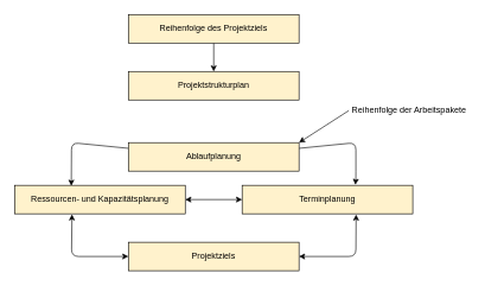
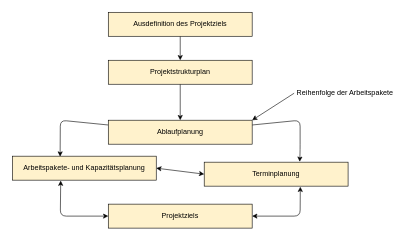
  <mxCell id="0" />
  <mxCell id="1" parent="0" />
  <mxCell id="2" value="" style="edgeStyle=none;html=1;" edge="1" parent="1" source="3" target="5"><mxGeometry relative="1" as="geometry" /></mxCell>
- <mxCell id="3" value="Reihenfolge des Projektziels" style="rounded=0;whiteSpace=wrap;html=1;fillColor=#fff2cc;strokeColor=#000000;shadow=0;" vertex="1" parent="1"><mxGeometry x="180" y="20" width="240" height="40" as="geometry" /></mxCell>
+ <mxCell id="3" value="Ausdefinition des Projektziels" style="rounded=0;whiteSpace=wrap;html=1;fillColor=#fff2cc;strokeColor=#000000;shadow=0;" vertex="1" parent="1"><mxGeometry x="180" y="20" width="240" height="40" as="geometry" /></mxCell>
+ <mxCell id="4" value="" style="edgeStyle=none;html=1;" edge="1" parent="1" source="5" target="8"><mxGeometry relative="1" as="geometry" /></mxCell>
  <mxCell id="5" value="Projektstrukturplan" style="rounded=0;whiteSpace=wrap;html=1;fillColor=#fff2cc;strokeColor=#000000;" vertex="1" parent="1"><mxGeometry x="180" y="100" width="240" height="40" as="geometry" /></mxCell>
  <mxCell id="6" style="edgeStyle=none;html=1;entryX=0.332;entryY=0.017;entryDx=0;entryDy=0;entryPerimeter=0;" edge="1" parent="1" source="8" target="9"><mxGeometry relative="1" as="geometry"><mxPoint x="40" y="200" as="targetPoint" /><Array as="points"><mxPoint x="100" y="200" /></Array></mxGeometry></mxCell>
  <mxCell id="7" style="edgeStyle=none;html=1;entryX=0.664;entryY=-0.016;entryDx=0;entryDy=0;entryPerimeter=0;" edge="1" parent="1" source="8" target="10"><mxGeometry relative="1" as="geometry"><mxPoint x="600" y="200" as="targetPoint" /><Array as="points"><mxPoint x="500" y="200" /><mxPoint x="500" y="250" /></Array></mxGeometry></mxCell>
  <mxCell id="8" value="Ablaufplanung" style="rounded=0;whiteSpace=wrap;html=1;fillColor=#fff2cc;strokeColor=#000000;" vertex="1" parent="1"><mxGeometry x="180" y="200" width="240" height="40" as="geometry" /></mxCell>
- <mxCell id="9" value="Ressourcen- und Kapazitätsplanung" style="rounded=0;whiteSpace=wrap;html=1;fillColor=#fff2cc;strokeColor=#000000;" vertex="1" parent="1"><mxGeometry x="20" y="260" width="240" height="40" as="geometry" /></mxCell>
- <mxCell id="10" value="Terminplanung" style="rounded=0;whiteSpace=wrap;html=1;fillColor=#fff2cc;strokeColor=#000000;" vertex="1" parent="1"><mxGeometry x="340" y="260" width="240" height="40" as="geometry" /></mxCell>
+ <mxCell id="9" value="Arbeitspakete- und Kapazitätsplanung" style="rounded=0;whiteSpace=wrap;html=1;fillColor=#fff2cc;strokeColor=#000000;" vertex="1" parent="1"><mxGeometry x="20" y="260" width="240" height="40" as="geometry" /></mxCell>
+ <mxCell id="10" value="Terminplanung" style="rounded=0;whiteSpace=wrap;html=1;fillColor=#fff2cc;strokeColor=#000000;" vertex="1" parent="1"><mxGeometry x="340" y="270" width="240" height="40" as="geometry" /></mxCell>
  <mxCell id="11" value="Projektziels" style="rounded=0;whiteSpace=wrap;html=1;fillColor=#fff2cc;strokeColor=#000000;" vertex="1" parent="1"><mxGeometry x="180" y="340" width="240" height="40" as="geometry" /></mxCell>
  <mxCell id="12" value="" style="endArrow=classic;startArrow=classic;html=1;exitX=1;exitY=0.5;exitDx=0;exitDy=0;entryX=0;entryY=0.5;entryDx=0;entryDy=0;" edge="1" parent="1" source="9" target="10"><mxGeometry width="50" height="50" relative="1" as="geometry"><mxPoint x="260" y="280" as="sourcePoint" /><mxPoint x="310" y="230" as="targetPoint" /></mxGeometry></mxCell>
  <mxCell id="13" value="" style="endArrow=classic;startArrow=classic;html=1;exitX=0.336;exitY=1.019;exitDx=0;exitDy=0;exitPerimeter=0;entryX=0;entryY=0.5;entryDx=0;entryDy=0;" edge="1" parent="1" source="9" target="11"><mxGeometry width="50" height="50" relative="1" as="geometry"><mxPoint x="230" y="270" as="sourcePoint" /><mxPoint x="280" y="220" as="targetPoint" /><Array as="points"><mxPoint x="100" y="360" /></Array></mxGeometry></mxCell>
  <mxCell id="14" value="" style="endArrow=classic;startArrow=classic;html=1;exitX=1;exitY=0.5;exitDx=0;exitDy=0;entryX=0.668;entryY=1.025;entryDx=0;entryDy=0;entryPerimeter=0;" edge="1" parent="1" source="11" target="10"><mxGeometry width="50" height="50" relative="1" as="geometry"><mxPoint x="350" y="270" as="sourcePoint" /><mxPoint x="400" y="220" as="targetPoint" /><Array as="points"><mxPoint x="500" y="360" /></Array></mxGeometry></mxCell>
  <mxCell id="15" style="edgeStyle=none;html=1;exitX=0;exitY=0.5;exitDx=0;exitDy=0;entryX=1;entryY=0;entryDx=0;entryDy=0;" edge="1" parent="1" source="16" target="8"><mxGeometry relative="1" as="geometry"><mxPoint x="430" y="180" as="targetPoint" /></mxGeometry></mxCell>
  <mxCell id="16" value="Reihenfolge der Arbeitspakete" style="text;html=1;strokeColor=none;fillColor=none;align=center;verticalAlign=middle;whiteSpace=wrap;rounded=0;" vertex="1" parent="1"><mxGeometry x="490" y="130" width="170" height="50" as="geometry" /></mxCell>
